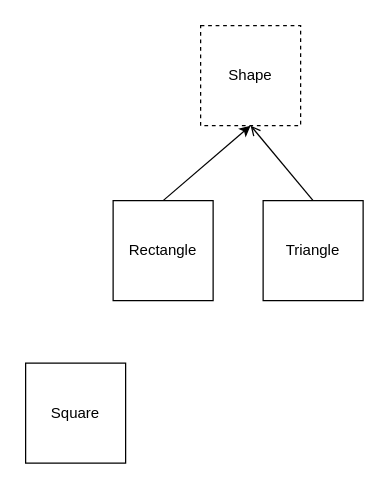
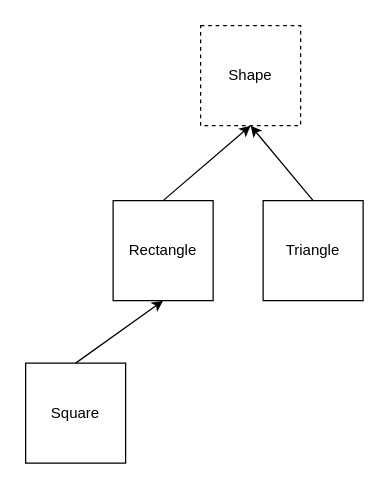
  <mxCell id="0" />
  <mxCell id="1" parent="0" />
  <mxCell id="2" value="Shape" style="whiteSpace=wrap;html=1;aspect=fixed;dashed=1;" vertex="1" parent="1"><mxGeometry x="160" y="20" width="80" height="80" as="geometry" /></mxCell>
  <mxCell id="3" value="Rectangle" style="whiteSpace=wrap;html=1;aspect=fixed;" vertex="1" parent="1"><mxGeometry x="90" y="160" width="80" height="80" as="geometry" /></mxCell>
  <mxCell id="4" value="Square" style="whiteSpace=wrap;html=1;aspect=fixed;" vertex="1" parent="1"><mxGeometry x="20" y="290" width="80" height="80" as="geometry" /></mxCell>
  <mxCell id="5" value="Triangle" style="whiteSpace=wrap;html=1;aspect=fixed;" vertex="1" parent="1"><mxGeometry x="210" y="160" width="80" height="80" as="geometry" /></mxCell>
+ <mxCell id="6" value="" style="endArrow=classic;html=1;exitX=0.5;exitY=0;exitDx=0;exitDy=0;entryX=0.5;entryY=1;entryDx=0;entryDy=0;" edge="1" parent="1" source="4" target="3"><mxGeometry width="50" height="50" relative="1" as="geometry"><mxPoint x="60" y="290" as="sourcePoint" /><mxPoint x="110" y="240" as="targetPoint" /></mxGeometry></mxCell>
  <mxCell id="7" value="" style="endArrow=classic;html=1;exitX=0.5;exitY=0;exitDx=0;exitDy=0;entryX=0.5;entryY=1;entryDx=0;entryDy=0;" edge="1" parent="1" source="3" target="2"><mxGeometry width="50" height="50" relative="1" as="geometry"><mxPoint x="240" y="160" as="sourcePoint" /><mxPoint x="310" y="110" as="targetPoint" /></mxGeometry></mxCell>
- <mxCell id="8" value="" style="endArrow=open;html=1;exitX=0.5;exitY=0;exitDx=0;exitDy=0;entryX=0.5;entryY=1;entryDx=0;entryDy=0;" edge="1" parent="1" source="5" target="2"><mxGeometry width="50" height="50" relative="1" as="geometry"><mxPoint x="80" y="310" as="sourcePoint" /><mxPoint x="150" y="260" as="targetPoint" /></mxGeometry></mxCell>
+ <mxCell id="8" value="" style="endArrow=classic;html=1;exitX=0.5;exitY=0;exitDx=0;exitDy=0;entryX=0.5;entryY=1;entryDx=0;entryDy=0;" edge="1" parent="1" source="5" target="2"><mxGeometry width="50" height="50" relative="1" as="geometry"><mxPoint x="80" y="310" as="sourcePoint" /><mxPoint x="150" y="260" as="targetPoint" /></mxGeometry></mxCell>
